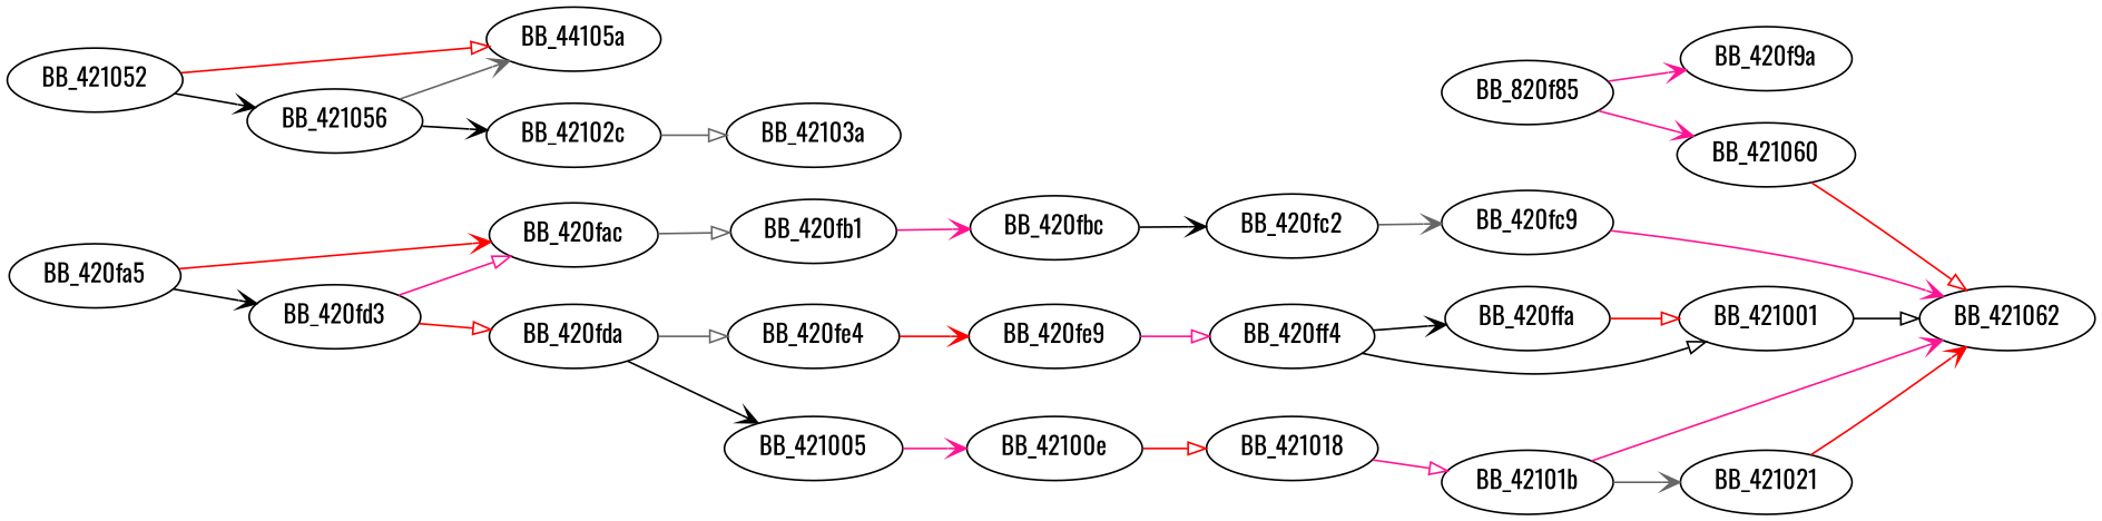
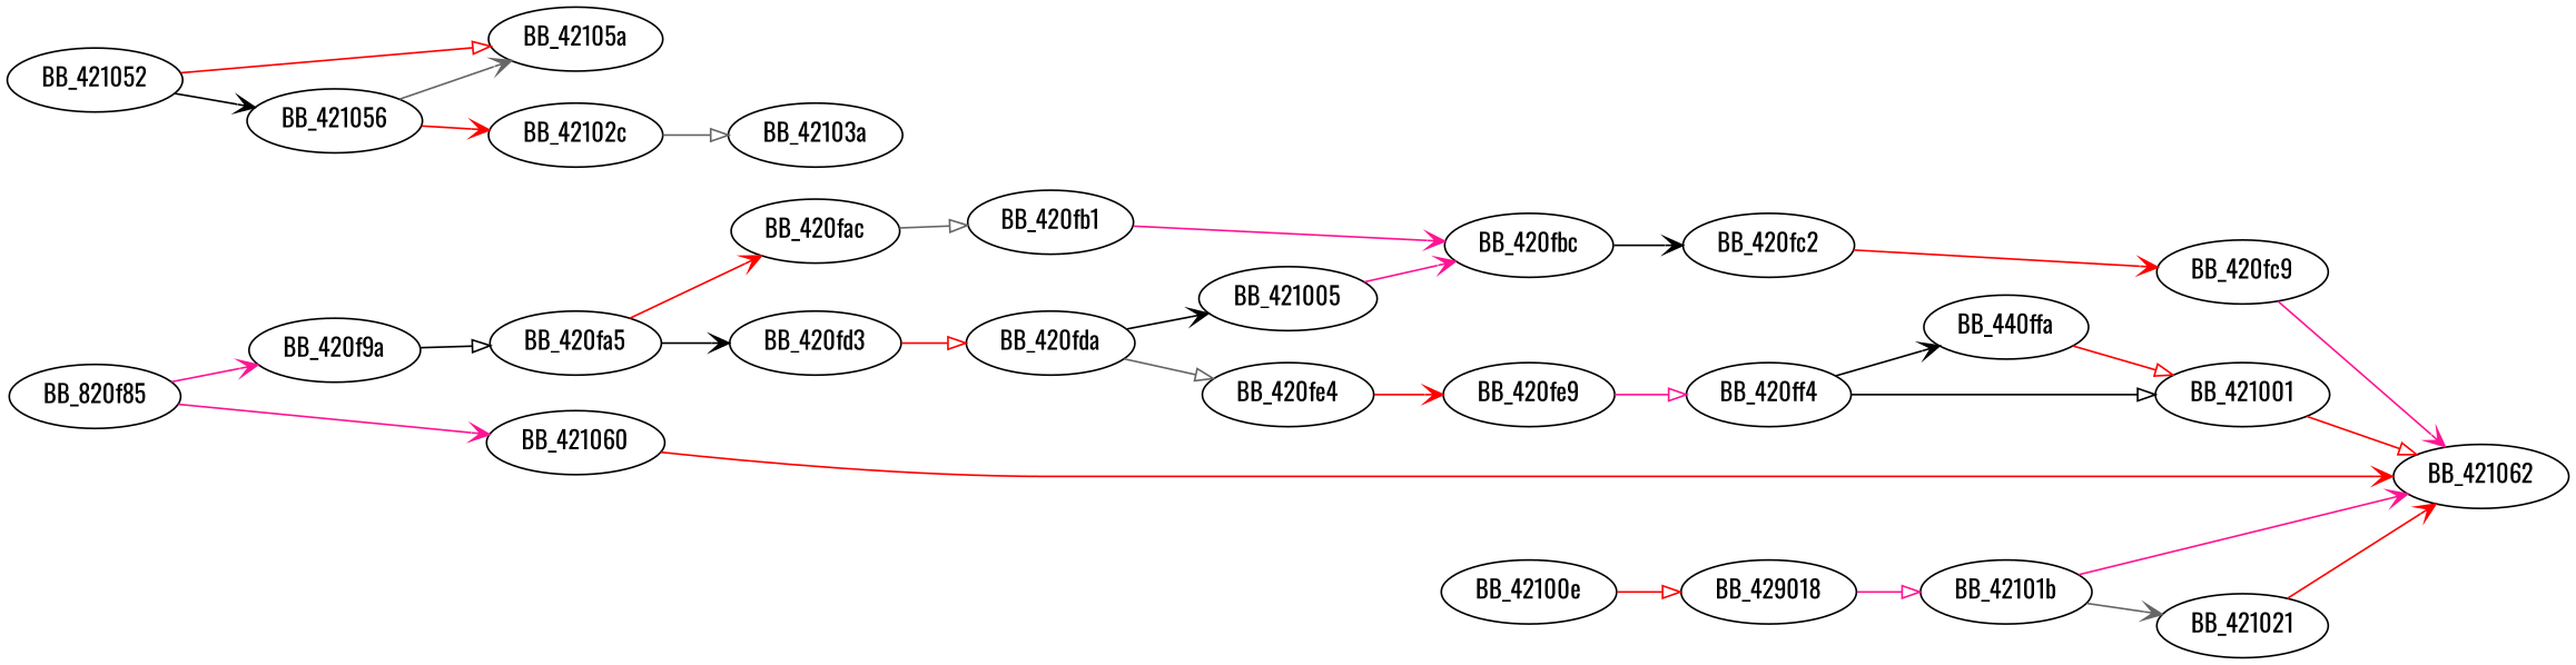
  digraph {
    fontname=Oswald
    rankdir=LR
    node [fontname=Oswald]
    edge [arrowhead=vee color=red fontname=Oswald]
    n1 [label=BB_820f85]
    BB_420f9a
    BB_421060
    BB_420fa5
    BB_421062
    BB_420fac
    BB_420fd3
    BB_420fb1
    BB_420fda
    BB_420fbc
    BB_420fe4
    BB_421005
    BB_420fc2
    BB_420fc9
    BB_420fe9
    BB_42100e
    BB_420ff4
-   BB_421018
-   BB_420ffa
+   BB_421018 [label=BB_429018]
+   BB_420ffa [label=BB_440ffa]
    BB_421001
    BB_42101b
    BB_42102c
    BB_42103a
    BB_421021
    BB_421052
-   BB_42105a [label=BB_44105a]
+   BB_42105a
    BB_421056
    n1 -> BB_420f9a [color=deeppink]
    n1 -> BB_421060 [color=deeppink]
-   BB_421060 -> BB_421062 [arrowhead=onormal]
+   BB_420f9a -> BB_420fa5 [arrowhead=onormal color=black]
+   BB_421060 -> BB_421062
    BB_420fa5 -> BB_420fac
    BB_420fa5 -> BB_420fd3 [color=black]
    BB_420fac -> BB_420fb1 [arrowhead=onormal color=gray40]
-   BB_420fd3 -> BB_420fac [arrowhead=onormal color=deeppink]
    BB_420fd3 -> BB_420fda [arrowhead=onormal]
    BB_420fb1 -> BB_420fbc [color=deeppink]
    BB_420fda -> BB_420fe4 [arrowhead=onormal color=gray40]
    BB_420fda -> BB_421005 [color=black]
    BB_420fbc -> BB_420fc2 [color=black]
    BB_420fe4 -> BB_420fe9
-   BB_421005 -> BB_42100e [color=deeppink]
-   BB_420fc2 -> BB_420fc9 [color=gray40]
+   BB_421005 -> BB_420fbc [color=deeppink]
+   BB_420fc2 -> BB_420fc9
    BB_420fc9 -> BB_421062 [color=deeppink]
    BB_420fe9 -> BB_420ff4 [arrowhead=onormal color=deeppink]
    BB_42100e -> BB_421018 [arrowhead=onormal]
    BB_420ff4 -> BB_420ffa [color=black]
    BB_420ff4 -> BB_421001 [arrowhead=onormal color=black]
    BB_421018 -> BB_42101b [arrowhead=onormal color=deeppink]
    BB_420ffa -> BB_421001 [arrowhead=onormal]
-   BB_421001 -> BB_421062 [arrowhead=onormal color=black]
+   BB_421001 -> BB_421062 [arrowhead=onormal]
    BB_42101b -> BB_421062 [color=deeppink]
    BB_42101b -> BB_421021 [color=gray40]
    BB_42102c -> BB_42103a [arrowhead=onormal color=gray40]
    BB_421021 -> BB_421062
    BB_421052 -> BB_42105a [arrowhead=onormal]
    BB_421052 -> BB_421056 [color=black]
-   BB_421056 -> BB_42102c [color=black]
+   BB_421056 -> BB_42102c
    BB_421056 -> BB_42105a [color=gray40]
  }
